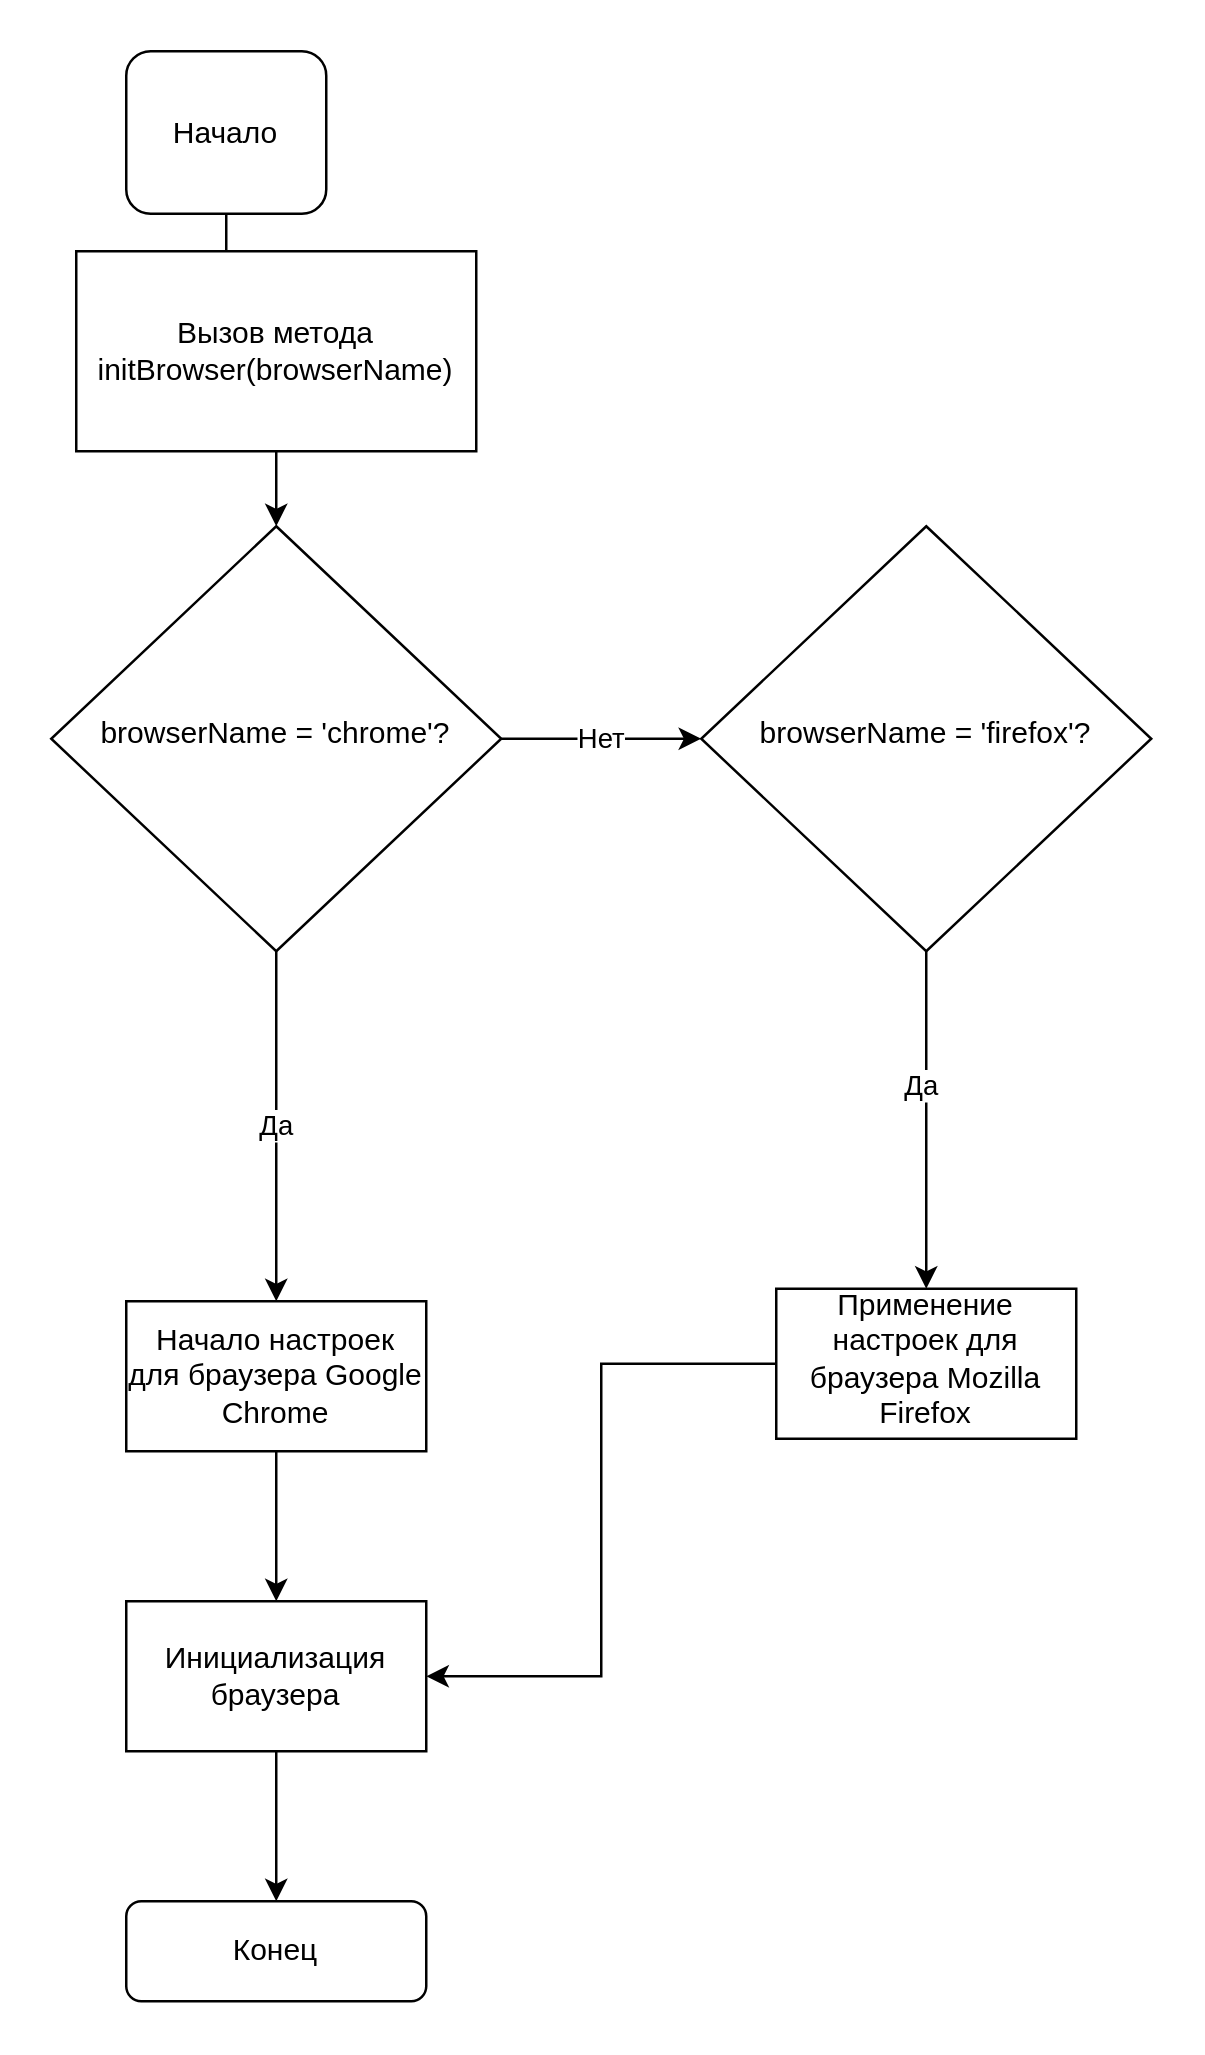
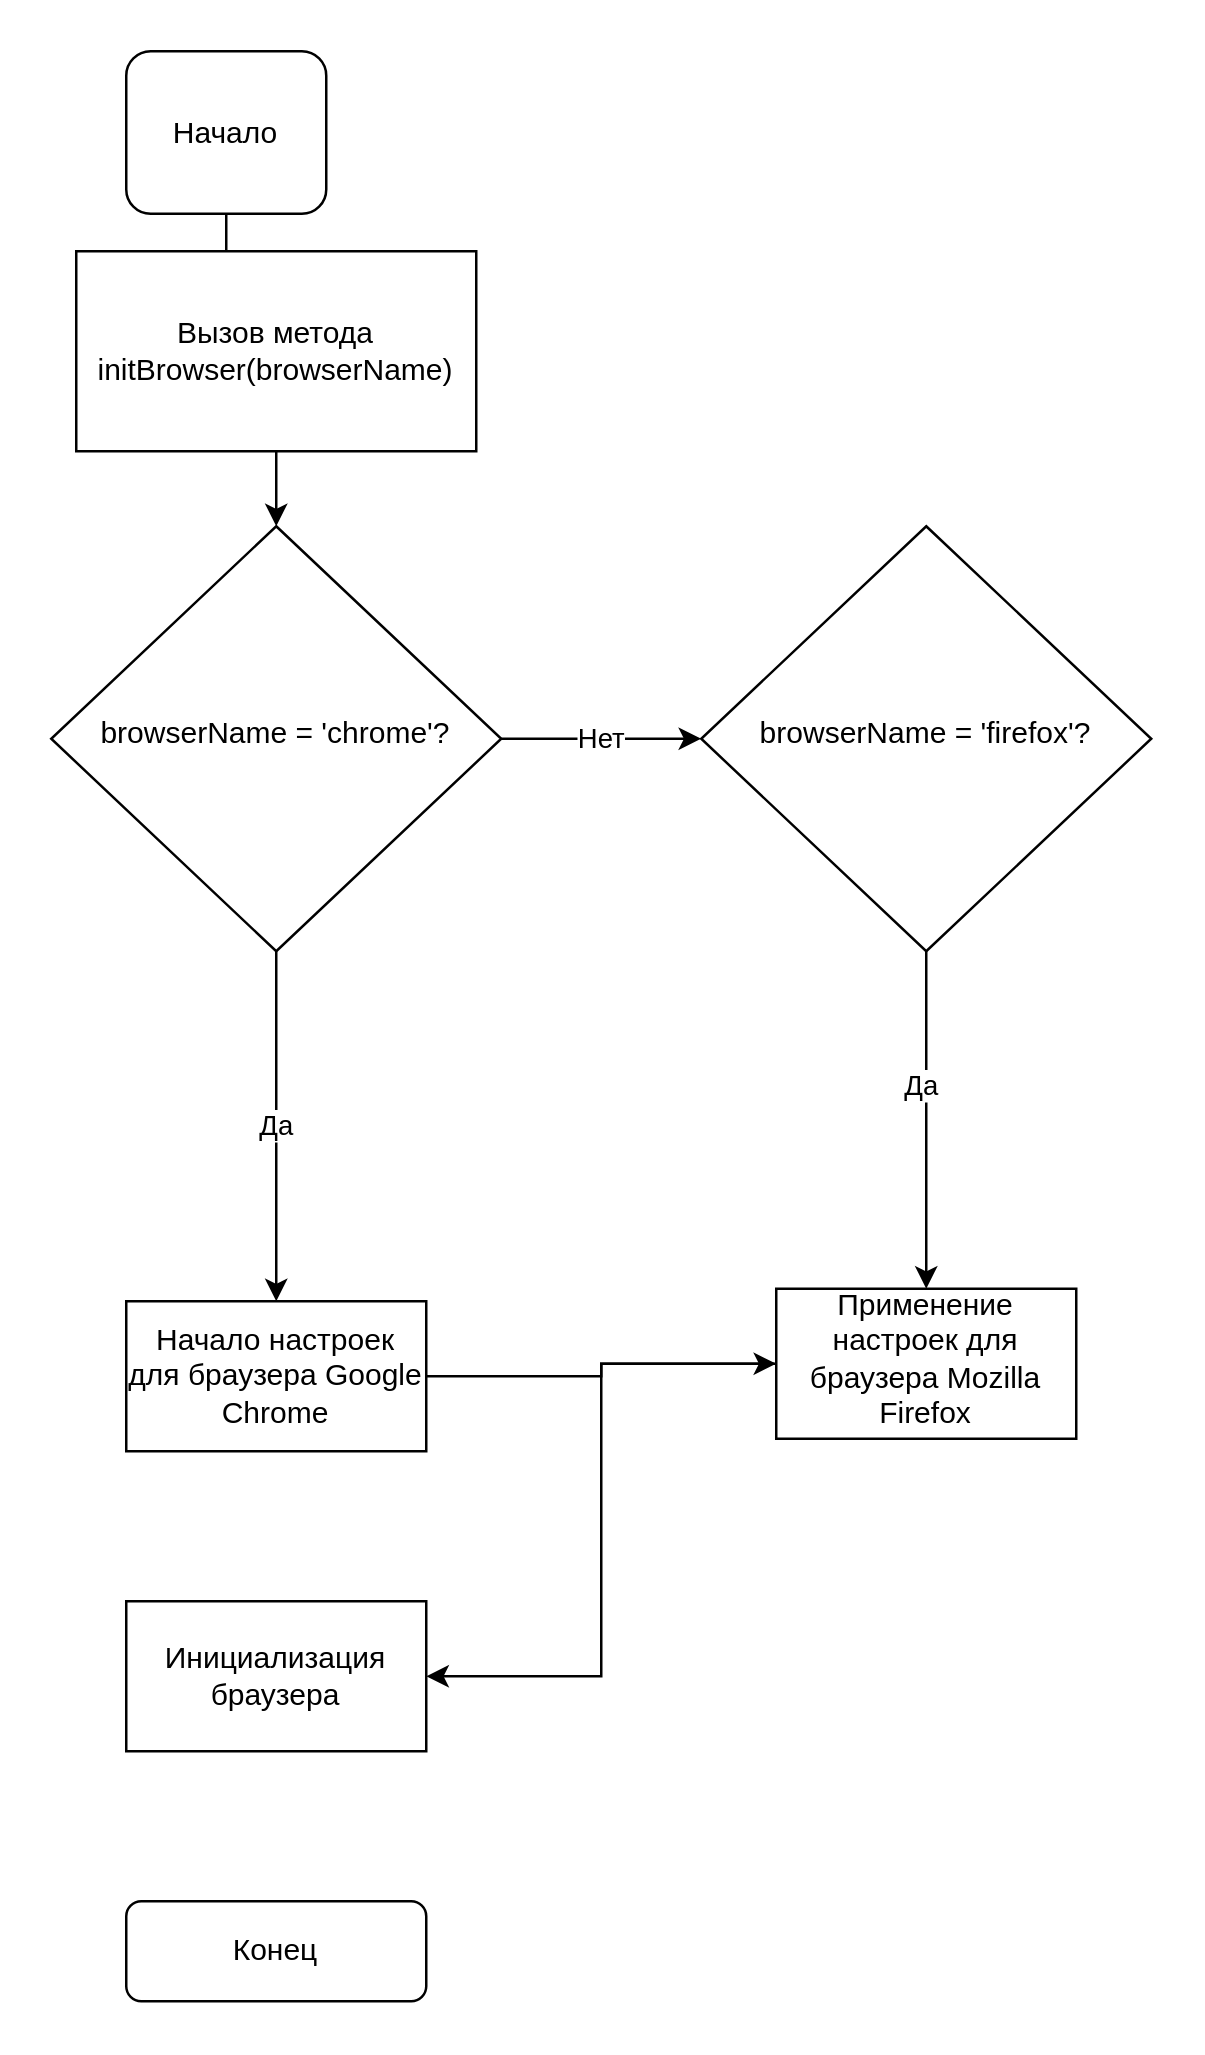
  <mxCell id="0" />
  <mxCell id="1" parent="0" />
  <mxCell id="2" value="" style="edgeStyle=orthogonalEdgeStyle;rounded=0;orthogonalLoop=1;jettySize=auto;html=1;" edge="1" parent="1" source="3" target="9"><mxGeometry relative="1" as="geometry" /></mxCell>
  <mxCell id="3" value="Начало" style="rounded=1;whiteSpace=wrap;html=1;fontSize=12;glass=0;strokeWidth=1;shadow=0;" parent="1" vertex="1"><mxGeometry x="50" y="20" width="80" height="65" as="geometry" /></mxCell>
  <mxCell id="4" value="Да" style="edgeStyle=orthogonalEdgeStyle;rounded=0;orthogonalLoop=1;jettySize=auto;html=1;" edge="1" parent="1" source="6" target="12"><mxGeometry relative="1" as="geometry" /></mxCell>
  <mxCell id="5" value="Нет" style="edgeStyle=orthogonalEdgeStyle;rounded=0;orthogonalLoop=1;jettySize=auto;html=1;" edge="1" parent="1" source="6" target="17"><mxGeometry relative="1" as="geometry" /></mxCell>
  <mxCell id="6" value="browserName = 'chrome'?" style="rhombus;whiteSpace=wrap;html=1;shadow=0;fontFamily=Helvetica;fontSize=12;align=center;strokeWidth=1;spacing=6;spacingTop=-4;" parent="1" vertex="1"><mxGeometry x="20" y="210" width="180" height="170" as="geometry" /></mxCell>
  <mxCell id="7" value="Конец" style="rounded=1;whiteSpace=wrap;html=1;fontSize=12;glass=0;strokeWidth=1;shadow=0;" parent="1" vertex="1"><mxGeometry x="50" y="760" width="120" height="40" as="geometry" /></mxCell>
  <mxCell id="8" value="" style="edgeStyle=orthogonalEdgeStyle;rounded=0;orthogonalLoop=1;jettySize=auto;html=1;" edge="1" parent="1" source="9"><mxGeometry relative="1" as="geometry"><mxPoint x="110" y="210" as="targetPoint" /></mxGeometry></mxCell>
  <mxCell id="9" value="Вызов метода initBrowser(browserName)" style="rounded=0;whiteSpace=wrap;html=1;" vertex="1" parent="1"><mxGeometry x="30" y="100" width="160" height="80" as="geometry" /></mxCell>
  <mxCell id="10" value="" style="edgeStyle=orthogonalEdgeStyle;rounded=0;orthogonalLoop=1;jettySize=auto;html=1;" edge="1" parent="1"><mxGeometry relative="1" as="geometry"><mxPoint x="250" y="280" as="sourcePoint" /></mxGeometry></mxCell>
- <mxCell id="11" value="" style="edgeStyle=orthogonalEdgeStyle;rounded=0;orthogonalLoop=1;jettySize=auto;html=1;" edge="1" parent="1" source="12" target="14"><mxGeometry relative="1" as="geometry" /></mxCell>
+ <mxCell id="11" value="" style="edgeStyle=orthogonalEdgeStyle;rounded=0;orthogonalLoop=1;jettySize=auto;html=1;" edge="1" parent="1" source="12" target="19"><mxGeometry relative="1" as="geometry" /></mxCell>
  <mxCell id="12" value="Начало настроек для браузера Google Chrome" style="whiteSpace=wrap;html=1;rounded=0;" vertex="1" parent="1"><mxGeometry x="50" y="520" width="120" height="60" as="geometry" /></mxCell>
- <mxCell id="13" value="" style="edgeStyle=orthogonalEdgeStyle;rounded=0;orthogonalLoop=1;jettySize=auto;html=1;" edge="1" parent="1" source="14" target="7"><mxGeometry relative="1" as="geometry" /></mxCell>
  <mxCell id="14" value="Инициализация браузера" style="whiteSpace=wrap;html=1;rounded=0;" vertex="1" parent="1"><mxGeometry x="50" y="640" width="120" height="60" as="geometry" /></mxCell>
  <mxCell id="15" value="" style="edgeStyle=orthogonalEdgeStyle;rounded=0;orthogonalLoop=1;jettySize=auto;html=1;" edge="1" parent="1" source="17" target="19"><mxGeometry relative="1" as="geometry" /></mxCell>
  <mxCell id="16" value="Да" style="edgeLabel;html=1;align=center;verticalAlign=middle;resizable=0;points=[];" vertex="1" connectable="0" parent="15"><mxGeometry x="-0.209" y="-3" relative="1" as="geometry"><mxPoint as="offset" /></mxGeometry></mxCell>
  <mxCell id="17" value="browserName = 'firefox'?" style="rhombus;whiteSpace=wrap;html=1;shadow=0;fontFamily=Helvetica;fontSize=12;align=center;strokeWidth=1;spacing=6;spacingTop=-4;" vertex="1" parent="1"><mxGeometry x="280" y="210" width="180" height="170" as="geometry" /></mxCell>
  <mxCell id="18" value="" style="edgeStyle=orthogonalEdgeStyle;rounded=0;orthogonalLoop=1;jettySize=auto;html=1;entryX=1;entryY=0.5;entryDx=0;entryDy=0;" edge="1" parent="1" source="19" target="14"><mxGeometry relative="1" as="geometry"><mxPoint x="370" y="655" as="targetPoint" /></mxGeometry></mxCell>
  <mxCell id="19" value="&lt;span&gt;Применение настроек для браузера Mozilla Firefox&lt;/span&gt;" style="whiteSpace=wrap;html=1;shadow=0;strokeWidth=1;spacing=6;spacingTop=-4;" vertex="1" parent="1"><mxGeometry x="310" y="515" width="120" height="60" as="geometry" /></mxCell>
